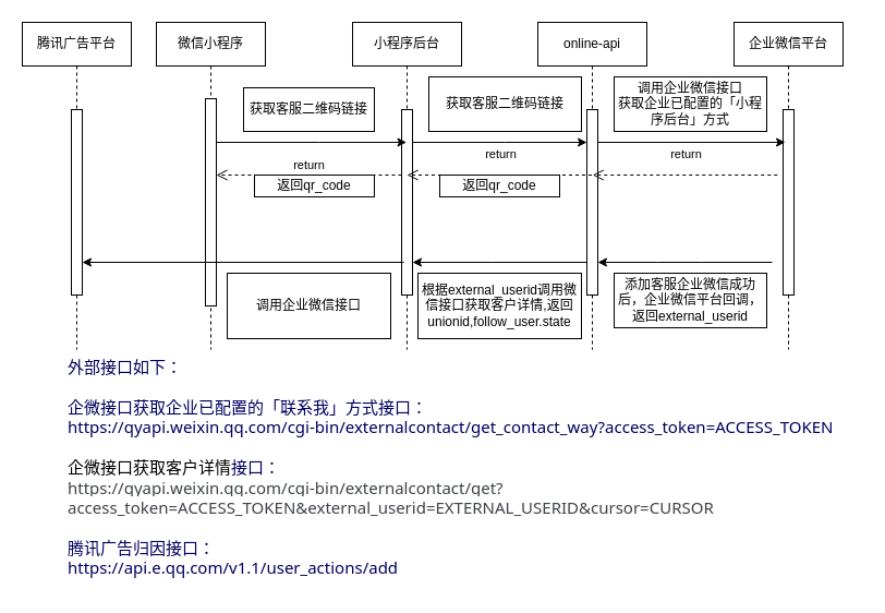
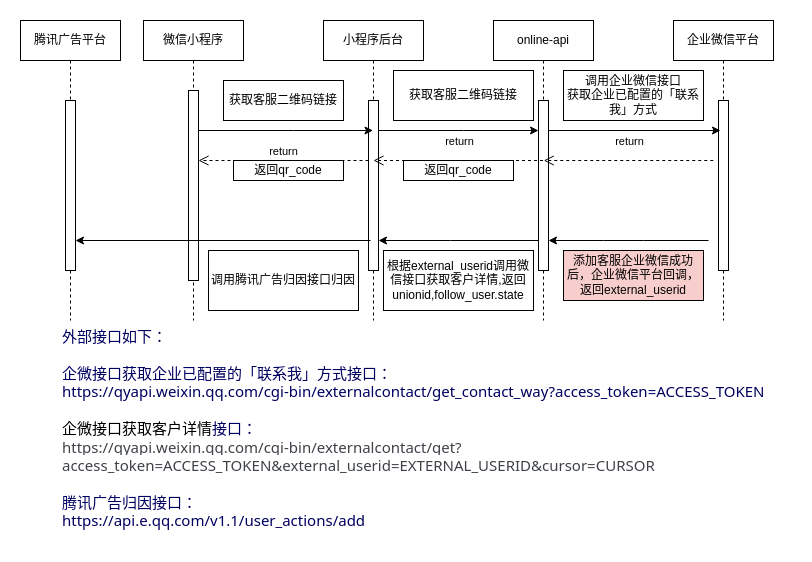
  <mxCell id="0" />
  <mxCell id="1" parent="0" />
  <mxCell id="2" value="微信小程序" style="shape=umlLifeline;perimeter=lifelinePerimeter;whiteSpace=wrap;html=1;container=0;dropTarget=0;collapsible=0;recursiveResize=0;outlineConnect=0;portConstraint=eastwest;newEdgeStyle={&quot;edgeStyle&quot;:&quot;elbowEdgeStyle&quot;,&quot;elbow&quot;:&quot;vertical&quot;,&quot;curved&quot;:0,&quot;rounded&quot;:0};" parent="1" vertex="1"><mxGeometry x="143" y="20" width="100" height="300" as="geometry" /></mxCell>
  <mxCell id="3" value="" style="html=1;points=[];perimeter=orthogonalPerimeter;outlineConnect=0;targetShapes=umlLifeline;portConstraint=eastwest;newEdgeStyle={&quot;edgeStyle&quot;:&quot;elbowEdgeStyle&quot;,&quot;elbow&quot;:&quot;vertical&quot;,&quot;curved&quot;:0,&quot;rounded&quot;:0};" parent="2" vertex="1"><mxGeometry x="45" y="70" width="10" height="190" as="geometry" /></mxCell>
  <mxCell id="4" value="小程序后台" style="shape=umlLifeline;perimeter=lifelinePerimeter;whiteSpace=wrap;html=1;container=0;dropTarget=0;collapsible=0;recursiveResize=0;outlineConnect=0;portConstraint=eastwest;newEdgeStyle={&quot;edgeStyle&quot;:&quot;elbowEdgeStyle&quot;,&quot;elbow&quot;:&quot;vertical&quot;,&quot;curved&quot;:0,&quot;rounded&quot;:0};" parent="1" vertex="1"><mxGeometry x="323" y="20" width="100" height="300" as="geometry" /></mxCell>
  <mxCell id="5" value="" style="html=1;points=[];perimeter=orthogonalPerimeter;outlineConnect=0;targetShapes=umlLifeline;portConstraint=eastwest;newEdgeStyle={&quot;edgeStyle&quot;:&quot;elbowEdgeStyle&quot;,&quot;elbow&quot;:&quot;vertical&quot;,&quot;curved&quot;:0,&quot;rounded&quot;:0};" parent="4" vertex="1"><mxGeometry x="45" y="80" width="10" height="170" as="geometry" /></mxCell>
  <mxCell id="6" value="return" style="html=1;verticalAlign=bottom;endArrow=open;dashed=1;endSize=8;edgeStyle=elbowEdgeStyle;elbow=vertical;curved=0;rounded=0;" parent="1" source="5" target="3" edge="1"><mxGeometry relative="1" as="geometry"><mxPoint x="298" y="185" as="targetPoint" /><Array as="points"><mxPoint x="303" y="160" /></Array></mxGeometry></mxCell>
  <mxCell id="7" value="online-api" style="shape=umlLifeline;perimeter=lifelinePerimeter;whiteSpace=wrap;html=1;container=0;dropTarget=0;collapsible=0;recursiveResize=0;outlineConnect=0;portConstraint=eastwest;newEdgeStyle={&quot;edgeStyle&quot;:&quot;elbowEdgeStyle&quot;,&quot;elbow&quot;:&quot;vertical&quot;,&quot;curved&quot;:0,&quot;rounded&quot;:0};" vertex="1" parent="1"><mxGeometry x="493" y="20" width="100" height="300" as="geometry" /></mxCell>
  <mxCell id="8" value="" style="html=1;points=[];perimeter=orthogonalPerimeter;outlineConnect=0;targetShapes=umlLifeline;portConstraint=eastwest;newEdgeStyle={&quot;edgeStyle&quot;:&quot;elbowEdgeStyle&quot;,&quot;elbow&quot;:&quot;vertical&quot;,&quot;curved&quot;:0,&quot;rounded&quot;:0};" vertex="1" parent="7"><mxGeometry x="45" y="80" width="10" height="170" as="geometry" /></mxCell>
  <mxCell id="9" value="获取客服二维码链接" style="rounded=0;whiteSpace=wrap;html=1;" vertex="1" parent="1"><mxGeometry x="223" y="80" width="120" height="40" as="geometry" /></mxCell>
  <mxCell id="10" value="" style="endArrow=classic;html=1;rounded=0;" edge="1" parent="1" source="3" target="4"><mxGeometry width="50" height="50" relative="1" as="geometry"><mxPoint x="503" y="290" as="sourcePoint" /><mxPoint x="553" y="240" as="targetPoint" /><Array as="points"><mxPoint x="293" y="130" /></Array></mxGeometry></mxCell>
  <mxCell id="11" value="" style="endArrow=classic;html=1;rounded=0;" edge="1" parent="1" source="5" target="8"><mxGeometry width="50" height="50" relative="1" as="geometry"><mxPoint x="503" y="290" as="sourcePoint" /><mxPoint x="553" y="240" as="targetPoint" /><Array as="points"><mxPoint x="463" y="130" /></Array></mxGeometry></mxCell>
  <mxCell id="12" value="获取客服二维码链接" style="rounded=0;whiteSpace=wrap;html=1;" vertex="1" parent="1"><mxGeometry x="393" y="70" width="140" height="50" as="geometry" /></mxCell>
  <mxCell id="13" value="&lt;span style=&quot;background-color: rgb(255, 255, 255);&quot;&gt;&lt;font face=&quot;system-ui, -apple-system, Segoe UI, Roboto, Ubuntu, Cantarell, Noto Sans, sans-serif, BlinkMacSystemFont, Helvetica, PingFang SC, SCHeiti, Microsoft YaHei, sans-serif, Apple Color Emoji, Segoe UI Emoji, Segoe UI Symbol, Noto Color Emoji&quot; color=&quot;rgba(14, 19, 26, 0.8)&quot;&gt;&lt;span style=&quot;font-size: 15px;&quot;&gt;外部接口如下：&lt;br&gt;&lt;br&gt;企微接口获取企业已配置的「联系我」方式接口：&lt;br&gt;https://qyapi.weixin.qq.com/cgi-bin/externalcontact/get_contact_way?access_token=ACCESS_TOKEN&lt;br&gt;&lt;br&gt;&lt;/span&gt;&lt;/font&gt;&lt;/span&gt;&lt;span style=&quot;font-size: 15px; text-align: center;&quot;&gt;企微接口获取客户详情&lt;/span&gt;&lt;span style=&quot;font-size: 15px; background-color: rgb(255, 255, 255);&quot;&gt;&lt;font face=&quot;system-ui, -apple-system, Segoe UI, Roboto, Ubuntu, Cantarell, Noto Sans, sans-serif, BlinkMacSystemFont, Helvetica, PingFang SC, SCHeiti, Microsoft YaHei, sans-serif, Apple Color Emoji, Segoe UI Emoji, Segoe UI Symbol, Noto Color Emoji&quot; color=&quot;rgba(14, 19, 26, 0.8)&quot;&gt;接口：&lt;br&gt;&lt;/font&gt;&lt;/span&gt;&lt;span style=&quot;font-size: 15px; color: rgba(14, 19, 26, 0.8); font-family: system-ui, -apple-system, &amp;quot;Segoe UI&amp;quot;, Roboto, Ubuntu, Cantarell, &amp;quot;Noto Sans&amp;quot;, sans-serif, BlinkMacSystemFont, Helvetica, &amp;quot;PingFang SC&amp;quot;, SCHeiti, &amp;quot;Microsoft YaHei&amp;quot;, sans-serif, &amp;quot;Apple Color Emoji&amp;quot;, &amp;quot;Segoe UI Emoji&amp;quot;, &amp;quot;Segoe UI Symbol&amp;quot;, &amp;quot;Noto Color Emoji&amp;quot;; background-color: rgb(255, 255, 255);&quot;&gt;https://qyapi.weixin.qq.com/cgi-bin/externalcontact/get?access_token=ACCESS_TOKEN&amp;amp;external_userid=EXTERNAL_USERID&amp;amp;cursor=CURSOR&lt;br&gt;&lt;br&gt;&lt;/span&gt;&lt;span style=&quot;background-color: rgb(255, 255, 255);&quot;&gt;&lt;font face=&quot;system-ui, -apple-system, Segoe UI, Roboto, Ubuntu, Cantarell, Noto Sans, sans-serif, BlinkMacSystemFont, Helvetica, PingFang SC, SCHeiti, Microsoft YaHei, sans-serif, Apple Color Emoji, Segoe UI Emoji, Segoe UI Symbol, Noto Color Emoji&quot;&gt;&lt;font color=&quot;rgba(14, 19, 26, 0.8)&quot;&gt;&lt;span style=&quot;font-size: 15px;&quot;&gt;腾讯广告归因接口：&lt;/span&gt;&lt;/font&gt;&lt;br&gt;&lt;font color=&quot;#000060&quot;&gt;&lt;span style=&quot;font-size: 15px;&quot;&gt;https://api.e.qq.com/v1.1/user_actions/add&lt;/span&gt;&lt;/font&gt;&lt;br&gt;&lt;br&gt;&lt;/font&gt;&lt;/span&gt;" style="rounded=0;whiteSpace=wrap;html=1;align=left;labelBorderColor=none;strokeColor=none;" vertex="1" parent="1"><mxGeometry x="60" y="330" width="730" height="210" as="geometry" /></mxCell>
  <mxCell id="14" value="return" style="html=1;verticalAlign=bottom;endArrow=open;dashed=1;endSize=8;edgeStyle=elbowEdgeStyle;elbow=vertical;curved=0;rounded=0;" edge="1" parent="1" source="7"><mxGeometry x="-0.003" y="-10" relative="1" as="geometry"><mxPoint x="373" y="160" as="targetPoint" /><Array as="points"><mxPoint x="413" y="160" /></Array><mxPoint x="378" y="270" as="sourcePoint" /><mxPoint as="offset" /></mxGeometry></mxCell>
  <mxCell id="15" value="返回qr_code" style="rounded=0;whiteSpace=wrap;html=1;labelBorderColor=none;" vertex="1" parent="1"><mxGeometry x="403" y="160" width="110" height="20" as="geometry" /></mxCell>
  <mxCell id="16" value="返回qr_code" style="rounded=0;whiteSpace=wrap;html=1;labelBorderColor=none;" vertex="1" parent="1"><mxGeometry x="233" y="160" width="110" height="20" as="geometry" /></mxCell>
  <mxCell id="17" value="" style="endArrow=classic;html=1;rounded=0;" edge="1" parent="1" target="20"><mxGeometry width="50" height="50" relative="1" as="geometry"><mxPoint x="370" y="240" as="sourcePoint" /><mxPoint x="633" y="220" as="targetPoint" /><Array as="points" /></mxGeometry></mxCell>
- <mxCell id="18" value="添加客服企业微信成功后，企业微信平台回调，返回external_userid" style="rounded=0;whiteSpace=wrap;html=1;labelBorderColor=none;" vertex="1" parent="1"><mxGeometry x="563" y="250" width="140" height="50" as="geometry" /></mxCell>
+ <mxCell id="18" value="添加客服企业微信成功后，企业微信平台回调，返回external_userid" style="rounded=0;whiteSpace=wrap;html=1;labelBorderColor=none;fillColor=#f8cecc;" vertex="1" parent="1"><mxGeometry x="563" y="250" width="140" height="50" as="geometry" /></mxCell>
  <mxCell id="19" value="腾讯广告平台" style="shape=umlLifeline;perimeter=lifelinePerimeter;whiteSpace=wrap;html=1;container=0;dropTarget=0;collapsible=0;recursiveResize=0;outlineConnect=0;portConstraint=eastwest;newEdgeStyle={&quot;edgeStyle&quot;:&quot;elbowEdgeStyle&quot;,&quot;elbow&quot;:&quot;vertical&quot;,&quot;curved&quot;:0,&quot;rounded&quot;:0};" vertex="1" parent="1"><mxGeometry x="20" y="20" width="100" height="300" as="geometry" /></mxCell>
  <mxCell id="20" value="" style="html=1;points=[];perimeter=orthogonalPerimeter;outlineConnect=0;targetShapes=umlLifeline;portConstraint=eastwest;newEdgeStyle={&quot;edgeStyle&quot;:&quot;elbowEdgeStyle&quot;,&quot;elbow&quot;:&quot;vertical&quot;,&quot;curved&quot;:0,&quot;rounded&quot;:0};" vertex="1" parent="19"><mxGeometry x="45" y="80" width="10" height="170" as="geometry" /></mxCell>
- <mxCell id="21" value="调用企业微信接口&lt;br&gt;获取企业已配置的「小程序后台」方式" style="rounded=0;whiteSpace=wrap;html=1;" vertex="1" parent="1"><mxGeometry x="563" y="70" width="140" height="50" as="geometry" /></mxCell>
+ <mxCell id="21" value="调用企业微信接口&lt;br&gt;获取企业已配置的「联系我」方式" style="rounded=0;whiteSpace=wrap;html=1;" vertex="1" parent="1"><mxGeometry x="563" y="70" width="140" height="50" as="geometry" /></mxCell>
  <mxCell id="22" value="" style="endArrow=classic;html=1;rounded=0;" edge="1" parent="1"><mxGeometry width="50" height="50" relative="1" as="geometry"><mxPoint x="708" y="240" as="sourcePoint" /><mxPoint x="548" y="240" as="targetPoint" /><Array as="points"><mxPoint x="643" y="240" /><mxPoint x="603" y="240" /></Array></mxGeometry></mxCell>
  <mxCell id="23" value="return" style="html=1;verticalAlign=bottom;endArrow=open;dashed=1;endSize=8;edgeStyle=elbowEdgeStyle;elbow=vertical;curved=0;rounded=0;" edge="1" parent="1"><mxGeometry x="-0.003" y="-10" relative="1" as="geometry"><mxPoint x="543.25" y="160" as="targetPoint" /><Array as="points"><mxPoint x="583.25" y="160" /></Array><mxPoint x="712.75" y="160" as="sourcePoint" /><mxPoint as="offset" /></mxGeometry></mxCell>
  <mxCell id="24" value="根据external_userid调用微信接口获取客户详情,返回unionid,follow_user.state" style="rounded=0;whiteSpace=wrap;html=1;labelBorderColor=none;" vertex="1" parent="1"><mxGeometry x="383" y="250" width="150" height="60" as="geometry" /></mxCell>
  <mxCell id="25" value="企业微信平台" style="shape=umlLifeline;perimeter=lifelinePerimeter;whiteSpace=wrap;html=1;container=0;dropTarget=0;collapsible=0;recursiveResize=0;outlineConnect=0;portConstraint=eastwest;newEdgeStyle={&quot;edgeStyle&quot;:&quot;elbowEdgeStyle&quot;,&quot;elbow&quot;:&quot;vertical&quot;,&quot;curved&quot;:0,&quot;rounded&quot;:0};" vertex="1" parent="1"><mxGeometry x="673" y="20" width="100" height="300" as="geometry" /></mxCell>
  <mxCell id="26" value="" style="html=1;points=[];perimeter=orthogonalPerimeter;outlineConnect=0;targetShapes=umlLifeline;portConstraint=eastwest;newEdgeStyle={&quot;edgeStyle&quot;:&quot;elbowEdgeStyle&quot;,&quot;elbow&quot;:&quot;vertical&quot;,&quot;curved&quot;:0,&quot;rounded&quot;:0};" vertex="1" parent="25"><mxGeometry x="45" y="80" width="10" height="170" as="geometry" /></mxCell>
  <mxCell id="27" value="" style="endArrow=classic;html=1;rounded=0;" edge="1" parent="1" source="8" target="5"><mxGeometry width="50" height="50" relative="1" as="geometry"><mxPoint x="548" y="250" as="sourcePoint" /><mxPoint x="388" y="250" as="targetPoint" /><Array as="points"><mxPoint x="450" y="240" /></Array></mxGeometry></mxCell>
  <mxCell id="28" value="" style="endArrow=classic;html=1;rounded=0;" edge="1" parent="1"><mxGeometry width="50" height="50" relative="1" as="geometry"><mxPoint x="548" y="130" as="sourcePoint" /><mxPoint x="720" y="130" as="targetPoint" /><Array as="points"><mxPoint x="720" y="130" /></Array></mxGeometry></mxCell>
- <mxCell id="29" value="调用企业微信接口" style="rounded=0;whiteSpace=wrap;html=1;labelBorderColor=none;" vertex="1" parent="1"><mxGeometry x="208" y="250" width="150" height="60" as="geometry" /></mxCell>
+ <mxCell id="29" value="调用腾讯广告归因接口归因" style="rounded=0;whiteSpace=wrap;html=1;labelBorderColor=none;" vertex="1" parent="1"><mxGeometry x="208" y="250" width="150" height="60" as="geometry" /></mxCell>
